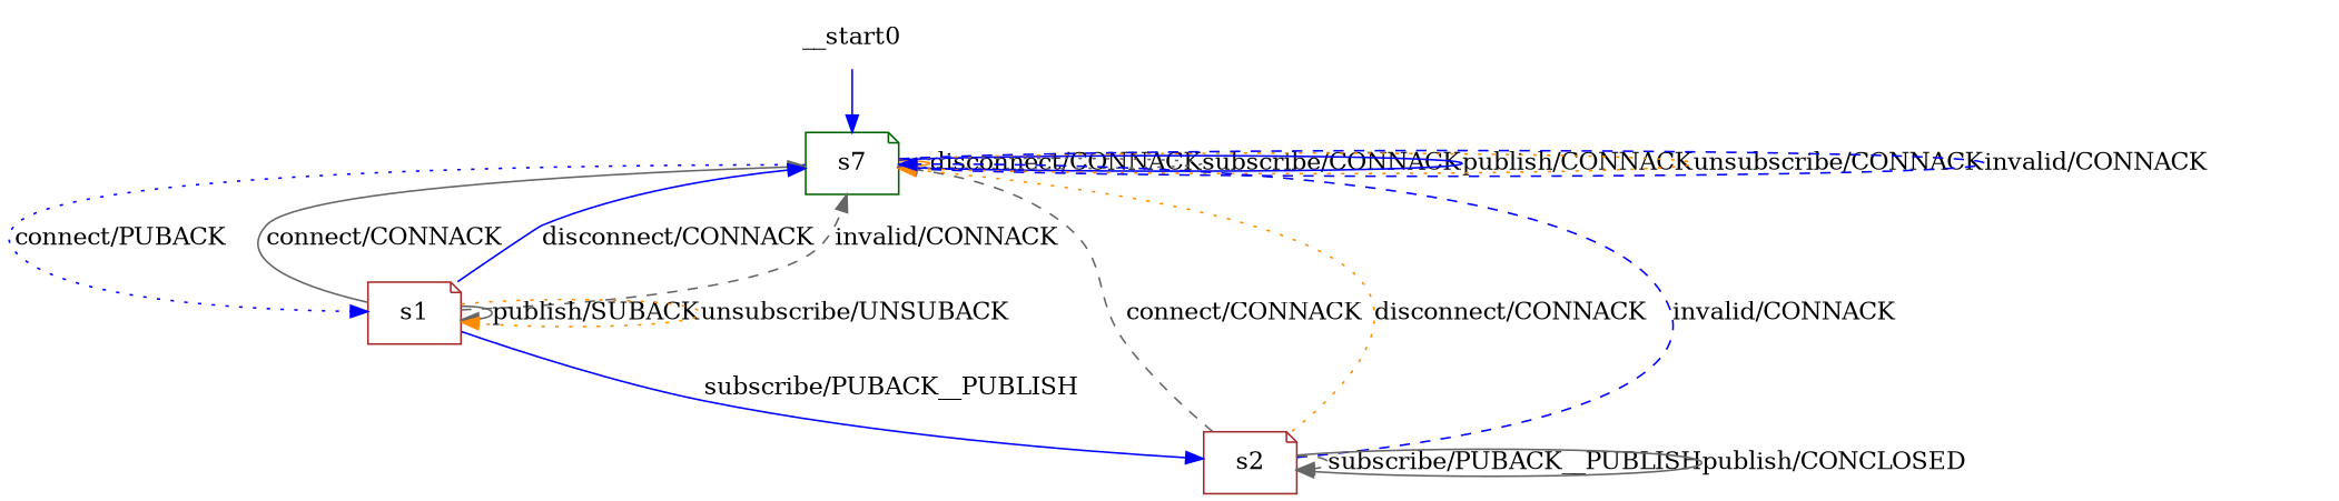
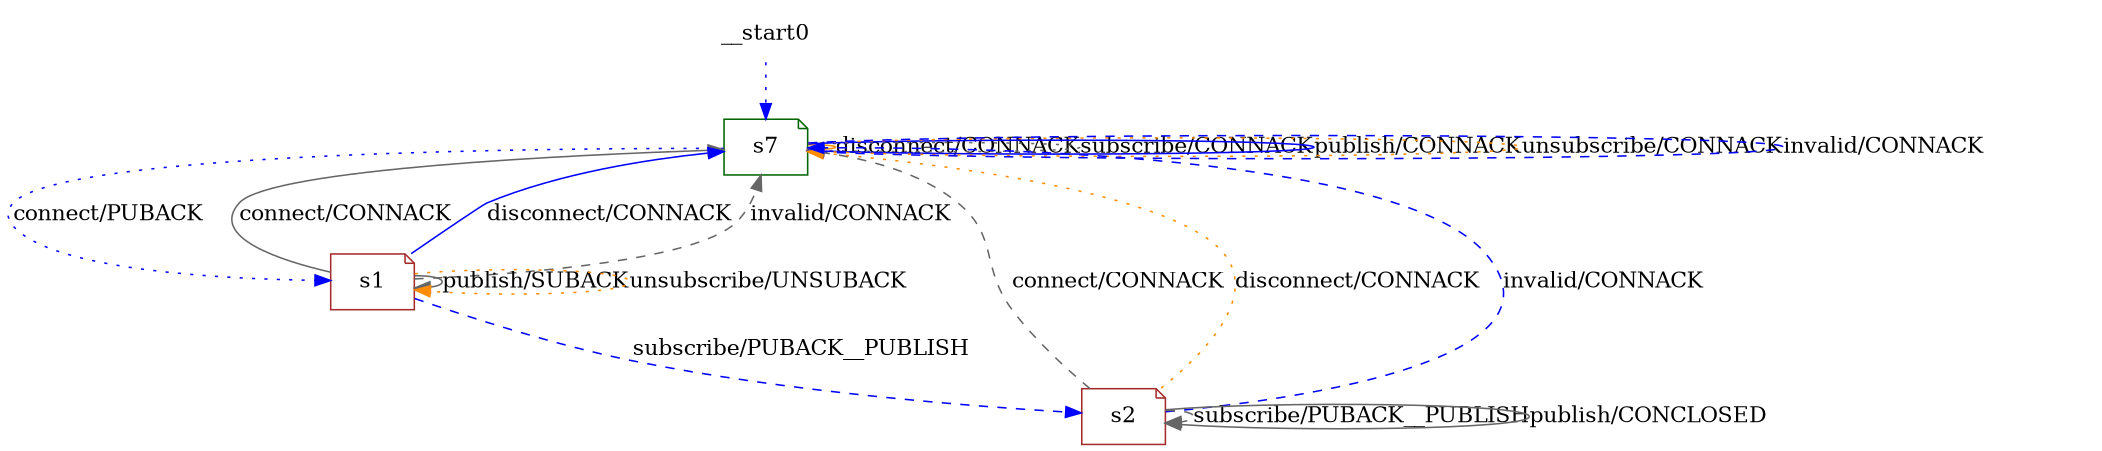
  digraph {
    node [color=darkgreen shape=note]
    edge [color=gray40 style=solid]
    n1 [label=s7]
    n2 [color=brown label=s1]
    n3 [color=brown label=s2]
    __start0 [shape=none]
    n1 -> n1 [color=darkorange label="disconnect/CONNACK"]
    n1 -> n1 [label="subscribe/CONNACK" style=dotted]
    n1 -> n1 [color=blue label="publish/CONNACK"]
    n1 -> n1 [color=darkorange label="unsubscribe/CONNACK" style=dotted]
    n1 -> n1 [color=blue label="invalid/CONNACK" style=dashed]
    n1 -> n2 [color=blue label="connect/PUBACK" style=dotted]
    n2 -> n1 [label="connect/CONNACK"]
    n2 -> n1 [color=blue label="disconnect/CONNACK"]
    n2 -> n1 [label="invalid/CONNACK" style=dashed]
    n2 -> n2 [label="publish/SUBACK"]
    n2 -> n2 [color=darkorange label="unsubscribe/UNSUBACK" style=dotted]
-   n2 -> n3 [color=blue label="subscribe/PUBACK__PUBLISH"]
+   n2 -> n3 [color=blue label="subscribe/PUBACK__PUBLISH" style=dashed]
    n3 -> n1 [label="connect/CONNACK" style=dashed]
    n3 -> n1 [color=darkorange label="disconnect/CONNACK" style=dotted]
    n3 -> n1 [color=blue label="invalid/CONNACK" style=dashed]
    n3 -> n3 [label="subscribe/PUBACK__PUBLISH" style=dashed]
    n3 -> n3 [label="publish/CONCLOSED"]
-   __start0 -> n1 [color=blue]
+   __start0 -> n1 [color=blue style=dotted]
  }
